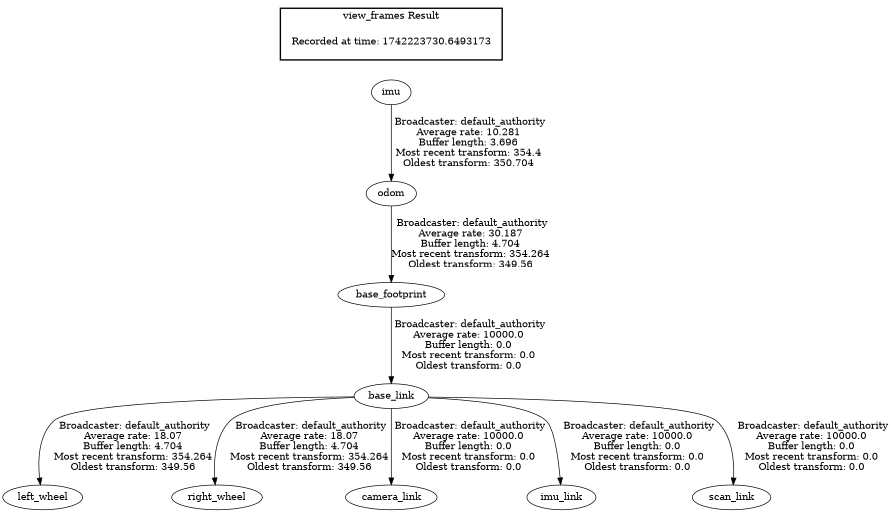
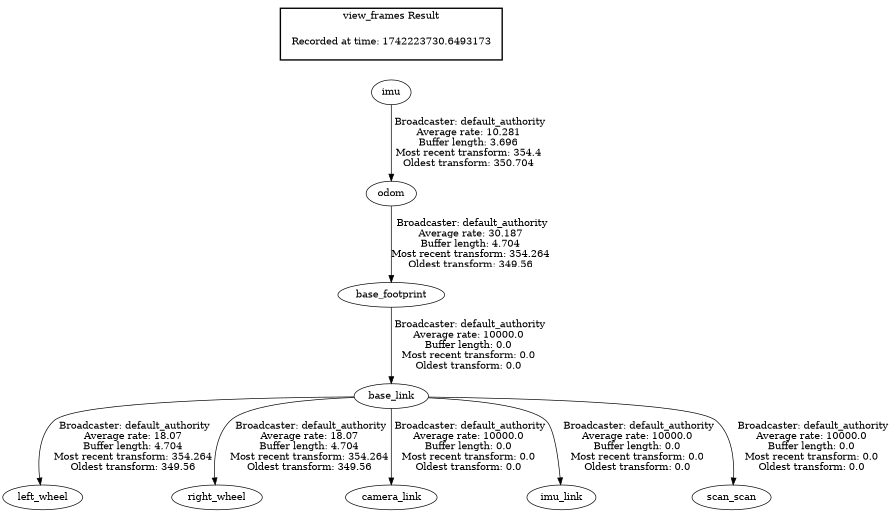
  digraph {
    "Recorded at time: 1742223730.6493173" [shape=plaintext]
    n2 [label=imu]
    odom
    base_footprint
    base_link
    left_wheel
    right_wheel
    camera_link
    imu_link
-   scan_link
+   scan_link [label=scan_scan]
    subgraph cluster_1 {
      color=black
      label="view_frames Result"
      style=bold
      "Recorded at time: 1742223730.6493173"
    }
    "Recorded at time: 1742223730.6493173" -> n2 [style=invis]
    n2 -> odom [label=" Broadcaster: default_authority\nAverage rate: 10.281\nBuffer length: 3.696\nMost recent transform: 354.4\nOldest transform: 350.704\n"]
    odom -> base_footprint [label=" Broadcaster: default_authority\nAverage rate: 30.187\nBuffer length: 4.704\nMost recent transform: 354.264\nOldest transform: 349.56\n"]
    base_footprint -> base_link [label=" Broadcaster: default_authority\nAverage rate: 10000.0\nBuffer length: 0.0\nMost recent transform: 0.0\nOldest transform: 0.0\n"]
    base_link -> left_wheel [label=" Broadcaster: default_authority\nAverage rate: 18.07\nBuffer length: 4.704\nMost recent transform: 354.264\nOldest transform: 349.56\n"]
    base_link -> right_wheel [label=" Broadcaster: default_authority\nAverage rate: 18.07\nBuffer length: 4.704\nMost recent transform: 354.264\nOldest transform: 349.56\n"]
    base_link -> camera_link [label=" Broadcaster: default_authority\nAverage rate: 10000.0\nBuffer length: 0.0\nMost recent transform: 0.0\nOldest transform: 0.0\n"]
    base_link -> imu_link [label=" Broadcaster: default_authority\nAverage rate: 10000.0\nBuffer length: 0.0\nMost recent transform: 0.0\nOldest transform: 0.0\n"]
    base_link -> scan_link [label=" Broadcaster: default_authority\nAverage rate: 10000.0\nBuffer length: 0.0\nMost recent transform: 0.0\nOldest transform: 0.0\n"]
  }
